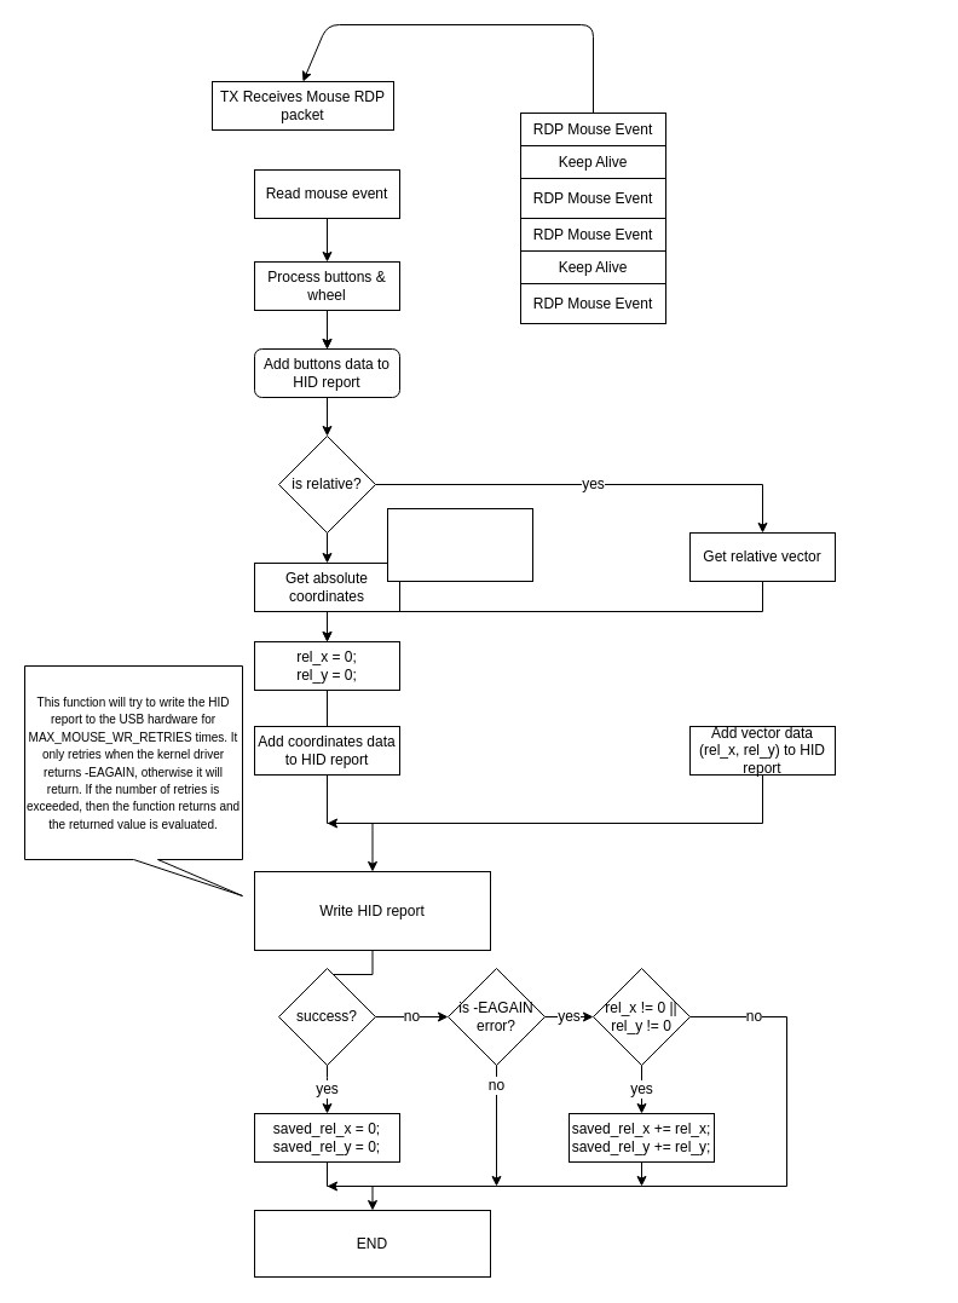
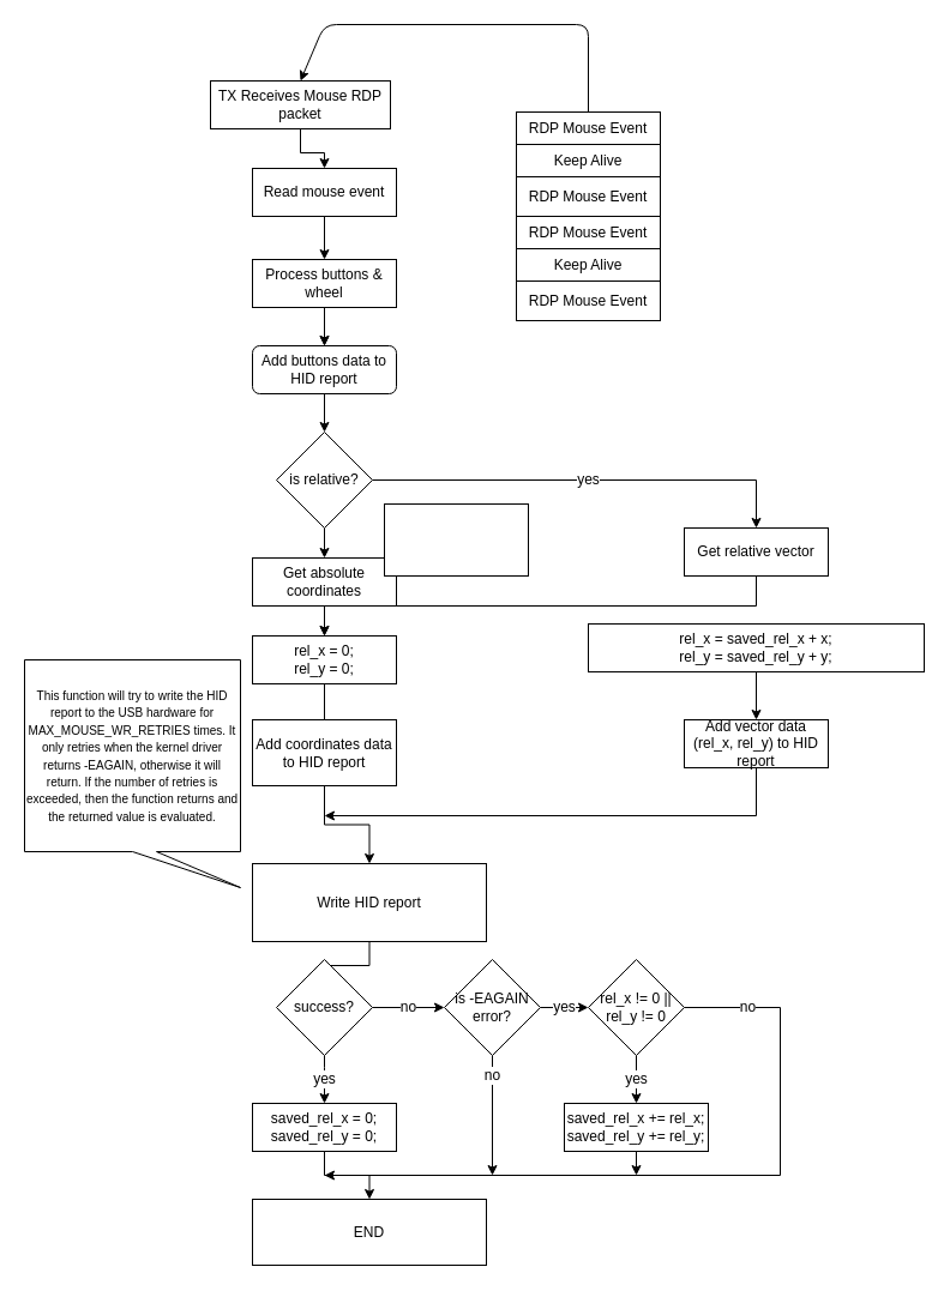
  <mxCell id="0" />
  <mxCell id="1" parent="0" />
+ <mxCell id="2" value="" style="edgeStyle=orthogonalEdgeStyle;rounded=0;orthogonalLoop=1;jettySize=auto;html=1;" edge="1" parent="1" source="3" target="7"><mxGeometry relative="1" as="geometry" /></mxCell>
  <mxCell id="3" value="TX Receives Mouse RDP packet" style="rounded=0;whiteSpace=wrap;html=1;" parent="1" vertex="1"><mxGeometry x="175" y="67" width="150" height="40" as="geometry" /></mxCell>
  <mxCell id="4" style="edgeStyle=orthogonalEdgeStyle;rounded=0;orthogonalLoop=1;jettySize=auto;html=1;exitX=0.5;exitY=1;exitDx=0;exitDy=0;fontSize=12;entryX=0.5;entryY=0;entryDx=0;entryDy=0;" parent="1" source="6" target="19" edge="1"><mxGeometry relative="1" as="geometry"><mxPoint x="270" y="278" as="targetPoint" /></mxGeometry></mxCell>
  <mxCell id="5" value="" style="edgeStyle=orthogonalEdgeStyle;rounded=0;orthogonalLoop=1;jettySize=auto;html=1;" edge="1" parent="1" source="6" target="19"><mxGeometry relative="1" as="geometry" /></mxCell>
  <mxCell id="6" value="Process buttons &amp;amp; wheel" style="rounded=0;whiteSpace=wrap;html=1;fontSize=12;" parent="1" vertex="1"><mxGeometry x="210" y="216" width="120" height="40" as="geometry" /></mxCell>
  <mxCell id="7" value="Read mouse event" style="rounded=0;whiteSpace=wrap;html=1;fontSize=12;" parent="1" vertex="1"><mxGeometry x="210" y="140" width="120" height="40" as="geometry" /></mxCell>
  <mxCell id="8" value="" style="endArrow=classic;html=1;fontSize=12;entryX=0.5;entryY=0;entryDx=0;entryDy=0;" parent="1" target="6" edge="1"><mxGeometry width="50" height="50" relative="1" as="geometry"><mxPoint x="270" y="180" as="sourcePoint" /><mxPoint x="280" y="138" as="targetPoint" /></mxGeometry></mxCell>
  <mxCell id="9" value="yes" style="edgeStyle=orthogonalEdgeStyle;rounded=0;orthogonalLoop=1;jettySize=auto;html=1;exitX=1;exitY=0.5;exitDx=0;exitDy=0;fontSize=12;entryX=0.5;entryY=0;entryDx=0;entryDy=0;" parent="1" source="11" target="15" edge="1"><mxGeometry relative="1" as="geometry"><mxPoint x="630" y="430" as="targetPoint" /><Array as="points"><mxPoint x="630" y="400" /></Array></mxGeometry></mxCell>
  <mxCell id="10" style="edgeStyle=orthogonalEdgeStyle;rounded=0;orthogonalLoop=1;jettySize=auto;html=1;exitX=0.5;exitY=1;exitDx=0;exitDy=0;entryX=0.5;entryY=0;entryDx=0;entryDy=0;fontSize=12;" parent="1" source="11" target="32" edge="1"><mxGeometry relative="1" as="geometry" /></mxCell>
  <mxCell id="11" value="is relative?" style="rhombus;whiteSpace=wrap;html=1;fontSize=12;" parent="1" vertex="1"><mxGeometry x="230" y="360" width="80" height="80" as="geometry" /></mxCell>
+ <mxCell id="12" style="edgeStyle=orthogonalEdgeStyle;rounded=0;orthogonalLoop=1;jettySize=auto;html=1;exitX=0.5;exitY=1;exitDx=0;exitDy=0;fontSize=12;" parent="1" source="13" target="17" edge="1"><mxGeometry relative="1" as="geometry" /></mxCell>
+ <mxCell id="13" value="rel_x = saved_rel_x + x;&lt;br&gt;rel_y = saved_rel_y + y;" style="rounded=0;whiteSpace=wrap;html=1;fontSize=12;" parent="1" vertex="1"><mxGeometry x="490" y="520" width="280" height="40" as="geometry" /></mxCell>
  <mxCell id="14" style="edgeStyle=orthogonalEdgeStyle;rounded=0;orthogonalLoop=1;jettySize=auto;html=1;exitX=0.5;exitY=1;exitDx=0;exitDy=0;fontSize=12;" parent="1" source="15" target="42" edge="1"><mxGeometry relative="1" as="geometry" /></mxCell>
  <mxCell id="15" value="Get relative vector" style="rounded=0;whiteSpace=wrap;html=1;fontSize=12;" parent="1" vertex="1"><mxGeometry x="570" y="440" width="120" height="40" as="geometry" /></mxCell>
  <mxCell id="16" style="edgeStyle=orthogonalEdgeStyle;rounded=0;orthogonalLoop=1;jettySize=auto;html=1;exitX=0.5;exitY=1;exitDx=0;exitDy=0;fontSize=12;" parent="1" source="17" edge="1"><mxGeometry relative="1" as="geometry"><mxPoint x="270" y="680" as="targetPoint" /><Array as="points"><mxPoint x="630" y="680" /></Array></mxGeometry></mxCell>
  <mxCell id="17" value="Add vector data (rel_x, rel_y) to HID report" style="rounded=0;whiteSpace=wrap;html=1;fontSize=12;" parent="1" vertex="1"><mxGeometry x="570" y="600" width="120" height="40" as="geometry" /></mxCell>
  <mxCell id="18" style="edgeStyle=orthogonalEdgeStyle;rounded=0;orthogonalLoop=1;jettySize=auto;html=1;exitX=0.5;exitY=1;exitDx=0;exitDy=0;entryX=0.5;entryY=0;entryDx=0;entryDy=0;fontSize=12;" parent="1" source="19" target="11" edge="1"><mxGeometry relative="1" as="geometry" /></mxCell>
  <mxCell id="19" value="Add buttons data to HID report" style="whiteSpace=wrap;html=1;fontSize=12;rounded=1;" parent="1" vertex="1"><mxGeometry x="210" y="288" width="120" height="40" as="geometry" /></mxCell>
  <mxCell id="20" style="edgeStyle=orthogonalEdgeStyle;rounded=0;orthogonalLoop=1;jettySize=auto;html=1;exitX=0.5;exitY=1;exitDx=0;exitDy=0;fontSize=12;" parent="1" source="21" target="24" edge="1"><mxGeometry relative="1" as="geometry" /></mxCell>
  <mxCell id="21" value="Write HID report" style="rounded=0;whiteSpace=wrap;html=1;fontSize=12;" parent="1" vertex="1"><mxGeometry x="210" y="720" width="195" height="65" as="geometry" /></mxCell>
  <mxCell id="22" value="yes" style="edgeStyle=orthogonalEdgeStyle;rounded=0;orthogonalLoop=1;jettySize=auto;html=1;exitX=0.5;exitY=1;exitDx=0;exitDy=0;entryX=0.5;entryY=0;entryDx=0;entryDy=0;fontSize=12;" parent="1" source="24" target="29" edge="1"><mxGeometry relative="1" as="geometry"><Array as="points"><mxPoint x="270" y="890" /><mxPoint x="270" y="890" /></Array></mxGeometry></mxCell>
  <mxCell id="23" value="no" style="edgeStyle=orthogonalEdgeStyle;rounded=0;orthogonalLoop=1;jettySize=auto;html=1;exitX=1;exitY=0.5;exitDx=0;exitDy=0;fontSize=12;" parent="1" source="24" edge="1"><mxGeometry relative="1" as="geometry"><mxPoint x="370" y="840" as="targetPoint" /></mxGeometry></mxCell>
  <mxCell id="24" value="success?" style="rhombus;whiteSpace=wrap;html=1;fontSize=12;" parent="1" vertex="1"><mxGeometry x="230" y="800" width="80" height="80" as="geometry" /></mxCell>
  <mxCell id="25" value="no" style="edgeStyle=orthogonalEdgeStyle;rounded=0;orthogonalLoop=1;jettySize=auto;html=1;exitX=0.5;exitY=1;exitDx=0;exitDy=0;fontSize=12;" parent="1" source="36" edge="1"><mxGeometry x="-0.667" relative="1" as="geometry"><mxPoint x="410" y="980" as="targetPoint" /><Array as="points"><mxPoint x="410" y="980" /></Array><mxPoint as="offset" /></mxGeometry></mxCell>
  <mxCell id="26" style="edgeStyle=orthogonalEdgeStyle;rounded=0;orthogonalLoop=1;jettySize=auto;html=1;exitX=0.5;exitY=1;exitDx=0;exitDy=0;fontSize=12;" parent="1" source="27" edge="1"><mxGeometry relative="1" as="geometry"><mxPoint x="530" y="980" as="targetPoint" /><Array as="points"><mxPoint x="530" y="980" /></Array></mxGeometry></mxCell>
  <mxCell id="27" value="saved_rel_x += rel_x;&lt;br&gt;saved_rel_y += rel_y;" style="rounded=0;whiteSpace=wrap;html=1;fontSize=12;" parent="1" vertex="1"><mxGeometry x="470" y="920" width="120" height="40" as="geometry" /></mxCell>
  <mxCell id="28" style="edgeStyle=orthogonalEdgeStyle;rounded=0;orthogonalLoop=1;jettySize=auto;html=1;exitX=0.5;exitY=1;exitDx=0;exitDy=0;entryX=0.5;entryY=0;entryDx=0;entryDy=0;fontSize=12;" parent="1" source="29" target="30" edge="1"><mxGeometry relative="1" as="geometry" /></mxCell>
  <mxCell id="29" value="saved_rel_x = 0;&lt;br&gt;saved_rel_y = 0;" style="rounded=0;whiteSpace=wrap;html=1;fontSize=12;" parent="1" vertex="1"><mxGeometry x="210" y="920" width="120" height="40" as="geometry" /></mxCell>
  <mxCell id="30" value="END" style="rounded=0;whiteSpace=wrap;html=1;fontSize=12;" parent="1" vertex="1"><mxGeometry x="210" y="1000" width="195" height="55" as="geometry" /></mxCell>
  <mxCell id="31" style="edgeStyle=orthogonalEdgeStyle;rounded=0;orthogonalLoop=1;jettySize=auto;html=1;exitX=0.5;exitY=1;exitDx=0;exitDy=0;fontSize=12;entryX=0.5;entryY=0;entryDx=0;entryDy=0;" parent="1" source="32" target="42" edge="1"><mxGeometry relative="1" as="geometry"><mxPoint x="270" y="520" as="targetPoint" /></mxGeometry></mxCell>
  <mxCell id="32" value="Get absolute coordinates" style="rounded=0;whiteSpace=wrap;html=1;fontSize=12;" parent="1" vertex="1"><mxGeometry x="210" y="465" width="120" height="40" as="geometry" /></mxCell>
  <mxCell id="33" style="edgeStyle=orthogonalEdgeStyle;rounded=0;orthogonalLoop=1;jettySize=auto;html=1;exitX=0.5;exitY=1;exitDx=0;exitDy=0;fontSize=12;entryX=0.5;entryY=0;entryDx=0;entryDy=0;" parent="1" source="34" target="21" edge="1"><mxGeometry relative="1" as="geometry"><mxPoint x="269.69" y="680" as="targetPoint" /></mxGeometry></mxCell>
- <mxCell id="34" value="Add coordinates data to HID report" style="rounded=0;whiteSpace=wrap;html=1;fontSize=12;" parent="1" vertex="1"><mxGeometry x="210" y="600" width="120" height="40" as="geometry" /></mxCell>
+ <mxCell id="34" value="Add coordinates data to HID report" style="rounded=0;whiteSpace=wrap;html=1;fontSize=12;" parent="1" vertex="1"><mxGeometry x="210" y="600" width="120" height="55" as="geometry" /></mxCell>
  <mxCell id="35" value="yes" style="edgeStyle=orthogonalEdgeStyle;rounded=0;orthogonalLoop=1;jettySize=auto;html=1;exitX=1;exitY=0.5;exitDx=0;exitDy=0;fontSize=12;" parent="1" source="36" edge="1"><mxGeometry relative="1" as="geometry"><mxPoint x="490" y="840" as="targetPoint" /></mxGeometry></mxCell>
  <mxCell id="36" value="is -EAGAIN error?" style="rhombus;whiteSpace=wrap;html=1;fontSize=12;" parent="1" vertex="1"><mxGeometry x="370" y="800" width="80" height="80" as="geometry" /></mxCell>
  <mxCell id="37" value="&lt;font style=&quot;font-size: 10px&quot;&gt;This function will try to write the HID report to the USB hardware for MAX_MOUSE_WR_RETRIES times. It only retries when the kernel driver returns -EAGAIN, otherwise it will return. If the number of retries is exceeded, then the function returns and the returned value is evaluated.&lt;/font&gt;" style="shape=callout;whiteSpace=wrap;html=1;perimeter=calloutPerimeter;fontSize=12;position2=1;" parent="1" vertex="1"><mxGeometry x="20" y="550" width="180" height="190" as="geometry" /></mxCell>
  <mxCell id="38" value="yes" style="edgeStyle=orthogonalEdgeStyle;rounded=0;orthogonalLoop=1;jettySize=auto;html=1;exitX=0.5;exitY=1;exitDx=0;exitDy=0;entryX=0.5;entryY=0;entryDx=0;entryDy=0;fontSize=12;" parent="1" source="40" target="27" edge="1"><mxGeometry relative="1" as="geometry" /></mxCell>
  <mxCell id="39" value="no" style="edgeStyle=orthogonalEdgeStyle;rounded=0;orthogonalLoop=1;jettySize=auto;html=1;exitX=1;exitY=0.5;exitDx=0;exitDy=0;fontSize=12;" parent="1" source="40" edge="1"><mxGeometry x="-0.824" relative="1" as="geometry"><mxPoint x="270" y="980" as="targetPoint" /><Array as="points"><mxPoint x="650" y="840" /><mxPoint x="650" y="980" /></Array><mxPoint as="offset" /></mxGeometry></mxCell>
  <mxCell id="40" value="rel_x != 0 ||&lt;br&gt;rel_y != 0" style="rhombus;whiteSpace=wrap;html=1;fontSize=12;" parent="1" vertex="1"><mxGeometry x="490" y="800" width="80" height="80" as="geometry" /></mxCell>
  <mxCell id="41" style="edgeStyle=orthogonalEdgeStyle;rounded=0;orthogonalLoop=1;jettySize=auto;html=1;exitX=0.5;exitY=1;exitDx=0;exitDy=0;entryX=0.5;entryY=0;entryDx=0;entryDy=0;fontSize=12;endArrow=none;" parent="1" source="42" target="34" edge="1"><mxGeometry relative="1" as="geometry" /></mxCell>
  <mxCell id="42" value="rel_x = 0;&lt;br&gt;rel_y = 0;" style="rounded=0;whiteSpace=wrap;html=1;fontSize=12;" parent="1" vertex="1"><mxGeometry x="210" y="530" width="120" height="40" as="geometry" /></mxCell>
  <mxCell id="43" value="" style="rounded=0;whiteSpace=wrap;html=1;" vertex="1" parent="1"><mxGeometry x="320" y="420" width="120" height="60" as="geometry" /></mxCell>
  <mxCell id="44" value="RDP Mouse Event" style="rounded=0;whiteSpace=wrap;html=1;fontSize=12;" vertex="1" parent="1"><mxGeometry x="430" y="93" width="120" height="27" as="geometry" /></mxCell>
  <mxCell id="45" value="Keep Alive" style="rounded=0;whiteSpace=wrap;html=1;fontSize=12;" vertex="1" parent="1"><mxGeometry x="430" y="120" width="120" height="27" as="geometry" /></mxCell>
  <mxCell id="46" value="RDP Mouse Event" style="rounded=0;whiteSpace=wrap;html=1;fontSize=12;" vertex="1" parent="1"><mxGeometry x="430" y="147" width="120" height="33" as="geometry" /></mxCell>
  <mxCell id="47" value="RDP Mouse Event" style="rounded=0;whiteSpace=wrap;html=1;fontSize=12;" vertex="1" parent="1"><mxGeometry x="430" y="180" width="120" height="27" as="geometry" /></mxCell>
  <mxCell id="48" value="Keep Alive" style="rounded=0;whiteSpace=wrap;html=1;fontSize=12;" vertex="1" parent="1"><mxGeometry x="430" y="207" width="120" height="27" as="geometry" /></mxCell>
  <mxCell id="49" value="RDP Mouse Event" style="rounded=0;whiteSpace=wrap;html=1;fontSize=12;" vertex="1" parent="1"><mxGeometry x="430" y="234" width="120" height="33" as="geometry" /></mxCell>
  <mxCell id="50" value="" style="endArrow=classic;html=1;entryX=0.5;entryY=0;entryDx=0;entryDy=0;exitX=0.5;exitY=0;exitDx=0;exitDy=0;" edge="1" parent="1" source="44" target="3"><mxGeometry width="50" height="50" relative="1" as="geometry"><mxPoint x="340" y="220" as="sourcePoint" /><mxPoint x="390" y="170" as="targetPoint" /><Array as="points"><mxPoint x="490" y="20" /><mxPoint x="270" y="20" /></Array></mxGeometry></mxCell>
